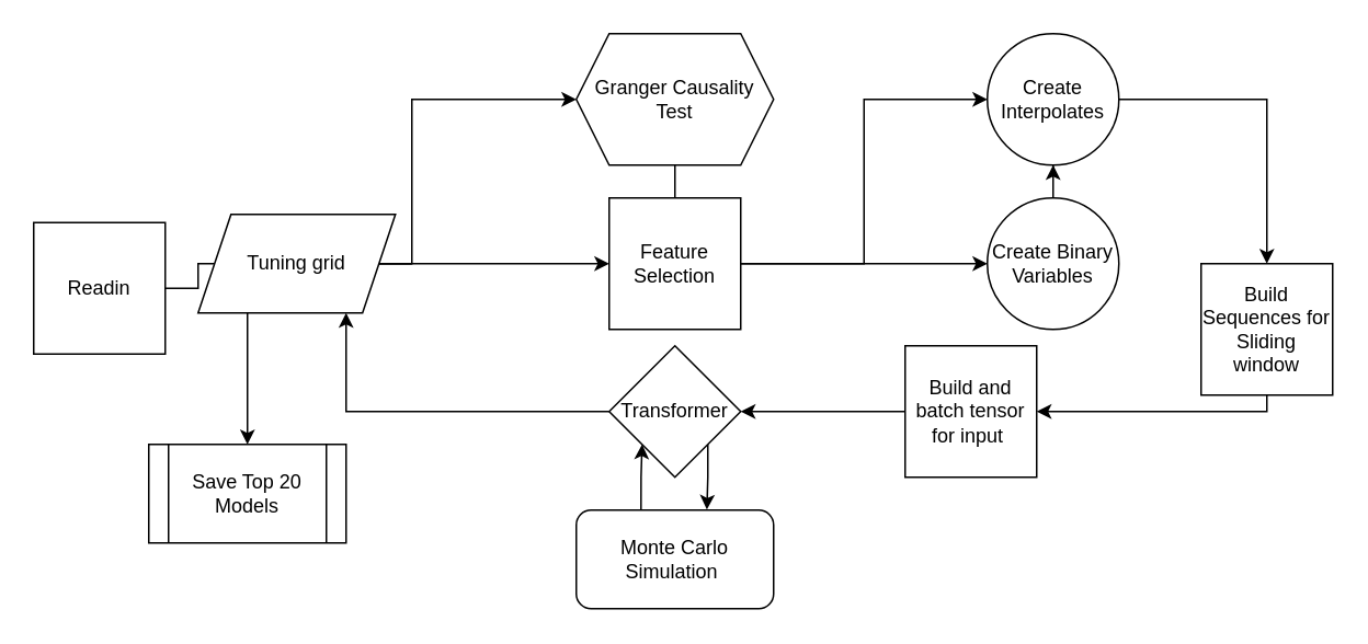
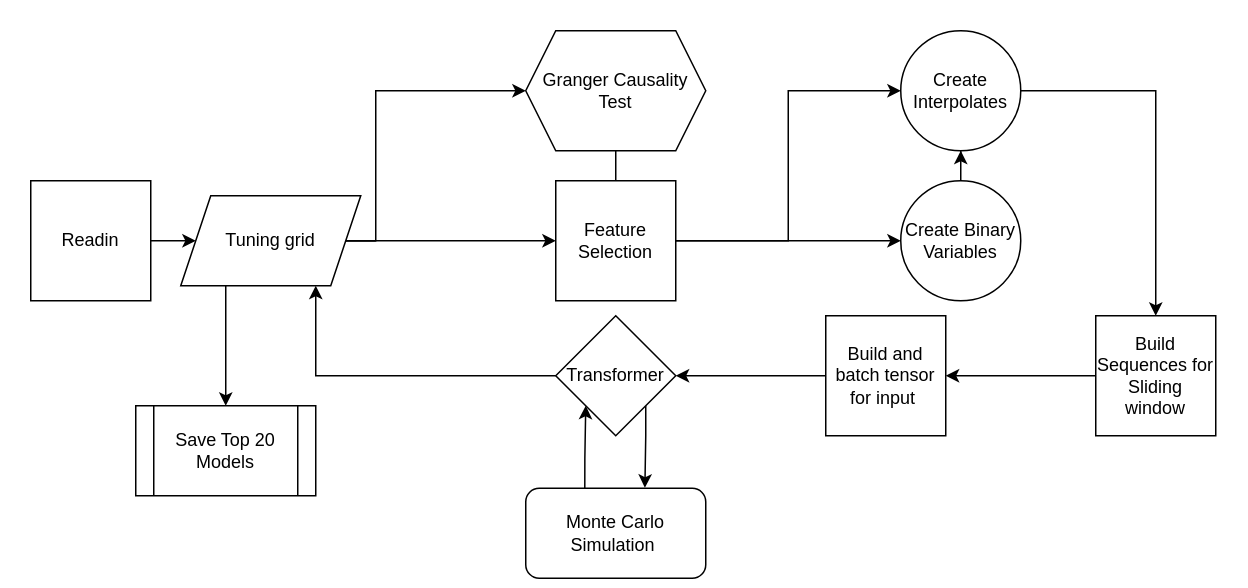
  <mxCell id="0" />
  <mxCell id="1" parent="0" />
  <mxCell id="2" style="edgeStyle=orthogonalEdgeStyle;rounded=0;orthogonalLoop=1;jettySize=auto;html=1;entryX=0;entryY=0.5;entryDx=0;entryDy=0;exitX=1;exitY=0.5;exitDx=0;exitDy=0;" parent="1" source="16" target="12" edge="1"><mxGeometry relative="1" as="geometry" /></mxCell>
  <mxCell id="3" style="edgeStyle=orthogonalEdgeStyle;rounded=0;orthogonalLoop=1;jettySize=auto;html=1;entryX=0;entryY=0.5;entryDx=0;entryDy=0;" parent="1" source="19" target="10" edge="1"><mxGeometry relative="1" as="geometry"><mxPoint x="110" y="-100" as="targetPoint" /><mxPoint x="210" y="160" as="sourcePoint" /><Array as="points"><mxPoint x="250" y="160" /><mxPoint x="250" y="60" /></Array></mxGeometry></mxCell>
  <mxCell id="4" style="edgeStyle=orthogonalEdgeStyle;rounded=0;orthogonalLoop=1;jettySize=auto;html=1;entryX=0;entryY=0.5;entryDx=0;entryDy=0;" parent="1" target="16" edge="1"><mxGeometry relative="1" as="geometry"><mxPoint x="230" y="160" as="sourcePoint" /><Array as="points"><mxPoint x="300" y="160" /><mxPoint x="300" y="160" /></Array></mxGeometry></mxCell>
  <mxCell id="5" style="edgeStyle=orthogonalEdgeStyle;rounded=0;orthogonalLoop=1;jettySize=auto;html=1;" parent="1" source="6" target="19" edge="1"><mxGeometry relative="1" as="geometry" /></mxCell>
- <mxCell id="6" value="Readin" style="whiteSpace=wrap;html=1;aspect=fixed;" parent="1" vertex="1"><mxGeometry x="20" y="135" width="80" height="80" as="geometry" /></mxCell>
+ <mxCell id="6" value="Readin" style="whiteSpace=wrap;html=1;aspect=fixed;" parent="1" vertex="1"><mxGeometry x="20" y="120" width="80" height="80" as="geometry" /></mxCell>
  <mxCell id="7" style="edgeStyle=orthogonalEdgeStyle;rounded=0;orthogonalLoop=1;jettySize=auto;html=1;entryX=0.662;entryY=-0.005;entryDx=0;entryDy=0;entryPerimeter=0;exitX=1;exitY=1;exitDx=0;exitDy=0;" parent="1" source="8" target="21" edge="1"><mxGeometry relative="1" as="geometry"><mxPoint x="480" y="410" as="sourcePoint" /><Array as="points"><mxPoint x="430" y="290" /><mxPoint x="429" y="290" /></Array></mxGeometry></mxCell>
  <mxCell id="8" value="Transformer" style="rhombus;whiteSpace=wrap;html=1;" parent="1" vertex="1"><mxGeometry x="370" y="210" width="80" height="80" as="geometry" /></mxCell>
  <mxCell id="9" style="edgeStyle=orthogonalEdgeStyle;rounded=0;orthogonalLoop=1;jettySize=auto;html=1;entryX=0.5;entryY=0;entryDx=0;entryDy=0;exitX=0.5;exitY=1;exitDx=0;exitDy=0;endArrow=none;" parent="1" source="10" target="16" edge="1"><mxGeometry relative="1" as="geometry"><mxPoint x="640" y="160" as="targetPoint" /></mxGeometry></mxCell>
  <mxCell id="10" value="Granger Causality Test" style="shape=hexagon;perimeter=hexagonPerimeter2;whiteSpace=wrap;html=1;fixedSize=1;" parent="1" vertex="1"><mxGeometry x="350" y="20" width="120" height="80" as="geometry" /></mxCell>
  <mxCell id="11" style="edgeStyle=orthogonalEdgeStyle;rounded=0;orthogonalLoop=1;jettySize=auto;html=1;" parent="1" source="12" target="14" edge="1"><mxGeometry relative="1" as="geometry"><mxPoint x="770" y="210" as="targetPoint" /></mxGeometry></mxCell>
  <mxCell id="12" value="Create Binary Variables" style="ellipse;whiteSpace=wrap;html=1;aspect=fixed;" parent="1" vertex="1"><mxGeometry x="600" y="120" width="80" height="80" as="geometry" /></mxCell>
  <mxCell id="13" style="edgeStyle=orthogonalEdgeStyle;rounded=0;orthogonalLoop=1;jettySize=auto;html=1;entryX=0.5;entryY=0;entryDx=0;entryDy=0;" parent="1" source="14" target="24" edge="1"><mxGeometry relative="1" as="geometry"><mxPoint x="770" y="210" as="targetPoint" /></mxGeometry></mxCell>
  <mxCell id="14" value="Create Interpolates" style="ellipse;whiteSpace=wrap;html=1;aspect=fixed;" parent="1" vertex="1"><mxGeometry x="600" y="20" width="80" height="80" as="geometry" /></mxCell>
  <mxCell id="15" style="edgeStyle=orthogonalEdgeStyle;rounded=0;orthogonalLoop=1;jettySize=auto;html=1;entryX=0;entryY=0.5;entryDx=0;entryDy=0;" parent="1" source="16" target="14" edge="1"><mxGeometry relative="1" as="geometry" /></mxCell>
  <mxCell id="16" value="Feature Selection" style="whiteSpace=wrap;html=1;aspect=fixed;" parent="1" vertex="1"><mxGeometry x="370" y="120" width="80" height="80" as="geometry" /></mxCell>
  <mxCell id="17" value="" style="edgeStyle=orthogonalEdgeStyle;rounded=0;orthogonalLoop=1;jettySize=auto;html=1;entryX=0;entryY=0.5;entryDx=0;entryDy=0;" parent="1" target="19" edge="1"><mxGeometry relative="1" as="geometry"><mxPoint x="350" y="30" as="targetPoint" /><mxPoint x="210" y="160" as="sourcePoint" /><Array as="points"><mxPoint x="250" y="160" /></Array></mxGeometry></mxCell>
  <mxCell id="18" style="edgeStyle=orthogonalEdgeStyle;rounded=0;orthogonalLoop=1;jettySize=auto;html=1;exitX=0.25;exitY=1;exitDx=0;exitDy=0;" parent="1" source="19" target="25" edge="1"><mxGeometry relative="1" as="geometry" /></mxCell>
  <mxCell id="19" value="Tuning grid" style="shape=parallelogram;perimeter=parallelogramPerimeter;whiteSpace=wrap;html=1;fixedSize=1;" parent="1" vertex="1"><mxGeometry x="120" y="130" width="120" height="60" as="geometry" /></mxCell>
  <mxCell id="20" style="edgeStyle=orthogonalEdgeStyle;rounded=0;orthogonalLoop=1;jettySize=auto;html=1;exitX=0.328;exitY=0.003;exitDx=0;exitDy=0;entryX=0;entryY=1;entryDx=0;entryDy=0;exitPerimeter=0;" parent="1" source="21" target="8" edge="1"><mxGeometry relative="1" as="geometry" /></mxCell>
- <mxCell id="21" value="Monte Carlo Simulation&amp;nbsp;" style="rounded=1;whiteSpace=wrap;html=1;" parent="1" vertex="1"><mxGeometry x="350" y="310" width="120" height="60" as="geometry" /></mxCell>
+ <mxCell id="21" value="Monte Carlo Simulation&amp;nbsp;" style="rounded=1;whiteSpace=wrap;html=1;" parent="1" vertex="1"><mxGeometry x="350" y="325" width="120" height="60" as="geometry" /></mxCell>
  <mxCell id="22" style="edgeStyle=orthogonalEdgeStyle;rounded=0;orthogonalLoop=1;jettySize=auto;html=1;exitX=0;exitY=0.5;exitDx=0;exitDy=0;entryX=0.75;entryY=1;entryDx=0;entryDy=0;" parent="1" source="8" target="19" edge="1"><mxGeometry relative="1" as="geometry"><mxPoint x="-170" y="190" as="targetPoint" /></mxGeometry></mxCell>
  <mxCell id="23" style="edgeStyle=orthogonalEdgeStyle;rounded=0;orthogonalLoop=1;jettySize=auto;html=1;entryX=1;entryY=0.5;entryDx=0;entryDy=0;" parent="1" source="24" target="27" edge="1"><mxGeometry relative="1" as="geometry"><mxPoint x="680" y="380" as="targetPoint" /><Array as="points"><mxPoint x="690" y="250" /><mxPoint x="690" y="250" /></Array></mxGeometry></mxCell>
- <mxCell id="24" value="Build Sequences for Sliding window" style="whiteSpace=wrap;html=1;aspect=fixed;" parent="1" vertex="1"><mxGeometry x="730" y="160" width="80" height="80" as="geometry" /></mxCell>
+ <mxCell id="24" value="Build Sequences for Sliding window" style="whiteSpace=wrap;html=1;aspect=fixed;" parent="1" vertex="1"><mxGeometry x="730" y="210" width="80" height="80" as="geometry" /></mxCell>
  <mxCell id="25" value="Save Top 20 Models" style="shape=process;whiteSpace=wrap;html=1;backgroundOutline=1;" parent="1" vertex="1"><mxGeometry x="90" y="270" width="120" height="60" as="geometry" /></mxCell>
  <mxCell id="26" style="edgeStyle=orthogonalEdgeStyle;rounded=0;orthogonalLoop=1;jettySize=auto;html=1;" parent="1" source="27" target="8" edge="1"><mxGeometry relative="1" as="geometry" /></mxCell>
  <mxCell id="27" value="Build and batch tensor for input&amp;nbsp;" style="whiteSpace=wrap;html=1;aspect=fixed;" parent="1" vertex="1"><mxGeometry x="550" y="210" width="80" height="80" as="geometry" /></mxCell>
